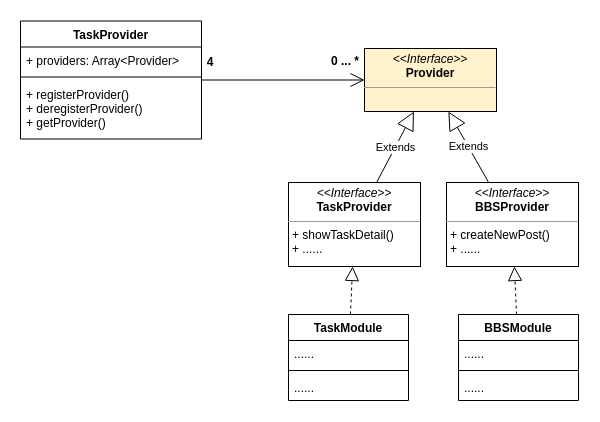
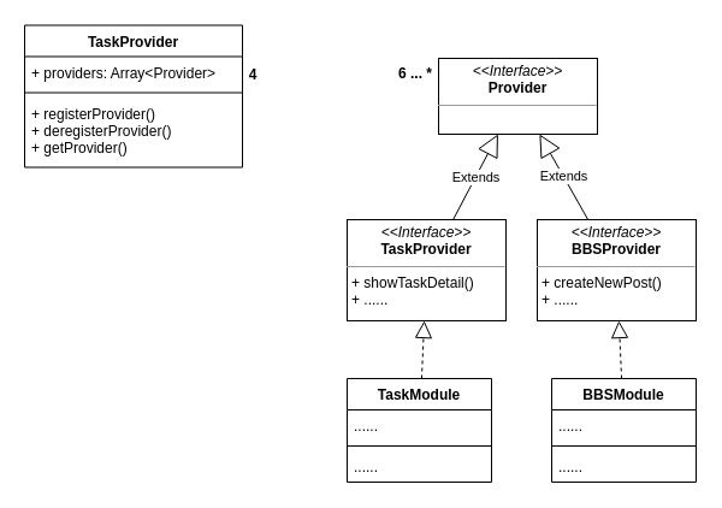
  <mxCell id="0" />
  <mxCell id="1" parent="0" />
  <mxCell id="2" value="&lt;p style=&quot;margin: 0px ; margin-top: 4px ; text-align: center&quot;&gt;&lt;i&gt;&amp;lt;&amp;lt;Interface&amp;gt;&amp;gt;&lt;/i&gt;&lt;br&gt;&lt;b&gt;TaskProvider&lt;/b&gt;&lt;/p&gt;&lt;hr size=&quot;1&quot;&gt;&lt;p style=&quot;margin: 0px ; margin-left: 4px&quot;&gt;+ showTaskDetail()&lt;/p&gt;&lt;p style=&quot;margin: 0px ; margin-left: 4px&quot;&gt;+ ......&lt;/p&gt;" style="verticalAlign=top;align=left;overflow=fill;fontSize=12;fontFamily=Helvetica;html=1;" vertex="1" parent="1"><mxGeometry x="288" y="182" width="132" height="84" as="geometry" /></mxCell>
  <mxCell id="3" value="&lt;p style=&quot;margin: 0px ; margin-top: 4px ; text-align: center&quot;&gt;&lt;i&gt;&amp;lt;&amp;lt;Interface&amp;gt;&amp;gt;&lt;/i&gt;&lt;br&gt;&lt;b&gt;BBSProvider&lt;/b&gt;&lt;/p&gt;&lt;hr size=&quot;1&quot;&gt;&lt;p style=&quot;margin: 0px ; margin-left: 4px&quot;&gt;+ createNewPost()&lt;/p&gt;&lt;p style=&quot;margin: 0px ; margin-left: 4px&quot;&gt;+ ......&lt;/p&gt;" style="verticalAlign=top;align=left;overflow=fill;fontSize=12;fontFamily=Helvetica;html=1;" vertex="1" parent="1"><mxGeometry x="446" y="182" width="132" height="84" as="geometry" /></mxCell>
- <mxCell id="4" value="&lt;p style=&quot;margin: 0px ; margin-top: 4px ; text-align: center&quot;&gt;&lt;i&gt;&amp;lt;&amp;lt;Interface&amp;gt;&amp;gt;&lt;/i&gt;&lt;br&gt;&lt;b&gt;Provider&lt;/b&gt;&lt;/p&gt;&lt;hr size=&quot;1&quot;&gt;&lt;p style=&quot;margin: 0px ; margin-left: 4px&quot;&gt;&lt;br&gt;&lt;/p&gt;" style="verticalAlign=top;align=left;overflow=fill;fontSize=12;fontFamily=Helvetica;html=1;fillColor=#fff2cc;" vertex="1" parent="1"><mxGeometry x="364" y="48" width="132" height="63" as="geometry" /></mxCell>
+ <mxCell id="4" value="&lt;p style=&quot;margin: 0px ; margin-top: 4px ; text-align: center&quot;&gt;&lt;i&gt;&amp;lt;&amp;lt;Interface&amp;gt;&amp;gt;&lt;/i&gt;&lt;br&gt;&lt;b&gt;Provider&lt;/b&gt;&lt;/p&gt;&lt;hr size=&quot;1&quot;&gt;&lt;p style=&quot;margin: 0px ; margin-left: 4px&quot;&gt;&lt;br&gt;&lt;/p&gt;" style="verticalAlign=top;align=left;overflow=fill;fontSize=12;fontFamily=Helvetica;html=1;" vertex="1" parent="1"><mxGeometry x="364" y="48" width="132" height="63" as="geometry" /></mxCell>
  <mxCell id="5" value="TaskProvider" style="swimlane;fontStyle=1;align=center;verticalAlign=top;childLayout=stackLayout;horizontal=1;startSize=26;horizontalStack=0;resizeParent=1;resizeParentMax=0;resizeLast=0;collapsible=1;marginBottom=0;" vertex="1" parent="1"><mxGeometry x="20" y="20.5" width="181" height="118" as="geometry" /></mxCell>
  <mxCell id="6" value="+ providers: Array&lt;Provider&gt;" style="text;strokeColor=none;fillColor=none;align=left;verticalAlign=top;spacingLeft=4;spacingRight=4;overflow=hidden;rotatable=0;points=[[0,0.5],[1,0.5]];portConstraint=eastwest;" vertex="1" parent="5"><mxGeometry y="26" width="181" height="26" as="geometry" /></mxCell>
  <mxCell id="7" value="" style="line;strokeWidth=1;fillColor=none;align=left;verticalAlign=middle;spacingTop=-1;spacingLeft=3;spacingRight=3;rotatable=0;labelPosition=right;points=[];portConstraint=eastwest;" vertex="1" parent="5"><mxGeometry y="52" width="181" height="8" as="geometry" /></mxCell>
  <mxCell id="8" value="+ registerProvider()&#10;+ deregisterProvider()&#10;+ getProvider()&#10;" style="text;strokeColor=none;fillColor=none;align=left;verticalAlign=top;spacingLeft=4;spacingRight=4;overflow=hidden;rotatable=0;points=[[0,0.5],[1,0.5]];portConstraint=eastwest;" vertex="1" parent="5"><mxGeometry y="60" width="181" height="58" as="geometry" /></mxCell>
- <mxCell id="9" value="" style="endArrow=open;endFill=1;endSize=12;html=1;rounded=0;" edge="1" parent="1" source="5" target="4"><mxGeometry width="160" relative="1" as="geometry"><mxPoint x="199" y="138" as="sourcePoint" /><mxPoint x="359" y="138" as="targetPoint" /></mxGeometry></mxCell>
- <mxCell id="10" value="0 ... *" style="text;align=center;fontStyle=1;verticalAlign=middle;spacingLeft=3;spacingRight=3;strokeColor=none;rotatable=0;points=[[0,0.5],[1,0.5]];portConstraint=eastwest;" vertex="1" parent="1"><mxGeometry x="305" y="46.5" width="80" height="26" as="geometry" /></mxCell>
+ <mxCell id="10" value="6 ... *" style="text;align=center;fontStyle=1;verticalAlign=middle;spacingLeft=3;spacingRight=3;strokeColor=none;rotatable=0;points=[[0,0.5],[1,0.5]];portConstraint=eastwest;" vertex="1" parent="1"><mxGeometry x="305" y="46.5" width="80" height="26" as="geometry" /></mxCell>
  <mxCell id="11" value="4" style="text;align=center;fontStyle=1;verticalAlign=middle;spacingLeft=3;spacingRight=3;strokeColor=none;rotatable=0;points=[[0,0.5],[1,0.5]];portConstraint=eastwest;" vertex="1" parent="1"><mxGeometry x="170" y="48" width="80" height="26" as="geometry" /></mxCell>
  <mxCell id="12" value="TaskModule" style="swimlane;fontStyle=1;align=center;verticalAlign=top;childLayout=stackLayout;horizontal=1;startSize=26;horizontalStack=0;resizeParent=1;resizeParentMax=0;resizeLast=0;collapsible=1;marginBottom=0;" vertex="1" parent="1"><mxGeometry x="288" y="314" width="120" height="86" as="geometry"><mxRectangle x="411" y="692" width="95" height="26" as="alternateBounds" /></mxGeometry></mxCell>
  <mxCell id="13" value="......" style="text;strokeColor=none;fillColor=none;align=left;verticalAlign=top;spacingLeft=4;spacingRight=4;overflow=hidden;rotatable=0;points=[[0,0.5],[1,0.5]];portConstraint=eastwest;" vertex="1" parent="12"><mxGeometry y="26" width="120" height="26" as="geometry" /></mxCell>
  <mxCell id="14" value="" style="line;strokeWidth=1;fillColor=none;align=left;verticalAlign=middle;spacingTop=-1;spacingLeft=3;spacingRight=3;rotatable=0;labelPosition=right;points=[];portConstraint=eastwest;" vertex="1" parent="12"><mxGeometry y="52" width="120" height="8" as="geometry" /></mxCell>
  <mxCell id="15" value="......" style="text;strokeColor=none;fillColor=none;align=left;verticalAlign=top;spacingLeft=4;spacingRight=4;overflow=hidden;rotatable=0;points=[[0,0.5],[1,0.5]];portConstraint=eastwest;" vertex="1" parent="12"><mxGeometry y="60" width="120" height="26" as="geometry" /></mxCell>
  <mxCell id="16" value="BBSModule" style="swimlane;fontStyle=1;align=center;verticalAlign=top;childLayout=stackLayout;horizontal=1;startSize=26;horizontalStack=0;resizeParent=1;resizeParentMax=0;resizeLast=0;collapsible=1;marginBottom=0;" vertex="1" parent="1"><mxGeometry x="458" y="314" width="120" height="86" as="geometry" /></mxCell>
  <mxCell id="17" value="......" style="text;strokeColor=none;fillColor=none;align=left;verticalAlign=top;spacingLeft=4;spacingRight=4;overflow=hidden;rotatable=0;points=[[0,0.5],[1,0.5]];portConstraint=eastwest;" vertex="1" parent="16"><mxGeometry y="26" width="120" height="26" as="geometry" /></mxCell>
  <mxCell id="18" value="" style="line;strokeWidth=1;fillColor=none;align=left;verticalAlign=middle;spacingTop=-1;spacingLeft=3;spacingRight=3;rotatable=0;labelPosition=right;points=[];portConstraint=eastwest;" vertex="1" parent="16"><mxGeometry y="52" width="120" height="8" as="geometry" /></mxCell>
  <mxCell id="19" value="......" style="text;strokeColor=none;fillColor=none;align=left;verticalAlign=top;spacingLeft=4;spacingRight=4;overflow=hidden;rotatable=0;points=[[0,0.5],[1,0.5]];portConstraint=eastwest;" vertex="1" parent="16"><mxGeometry y="60" width="120" height="26" as="geometry" /></mxCell>
  <mxCell id="20" value="" style="endArrow=block;dashed=1;endFill=0;endSize=12;html=1;rounded=0;" edge="1" parent="1" source="12" target="2"><mxGeometry width="160" relative="1" as="geometry"><mxPoint x="386.09" y="192" as="sourcePoint" /><mxPoint x="423.433" y="121" as="targetPoint" /></mxGeometry></mxCell>
  <mxCell id="21" value="" style="endArrow=block;dashed=1;endFill=0;endSize=12;html=1;rounded=0;" edge="1" parent="1" source="16" target="3"><mxGeometry width="160" relative="1" as="geometry"><mxPoint x="359.94" y="324" as="sourcePoint" /><mxPoint x="362.105" y="276" as="targetPoint" /></mxGeometry></mxCell>
  <mxCell id="22" value="Extends" style="endArrow=block;endSize=16;endFill=0;html=1;rounded=0;" edge="1" parent="1" source="2" target="4"><mxGeometry width="160" relative="1" as="geometry"><mxPoint x="258" y="197" as="sourcePoint" /><mxPoint x="418" y="197" as="targetPoint" /></mxGeometry></mxCell>
  <mxCell id="23" value="Extends" style="endArrow=block;endSize=16;endFill=0;html=1;rounded=0;" edge="1" parent="1" source="3" target="4"><mxGeometry width="160" relative="1" as="geometry"><mxPoint x="386.09" y="192" as="sourcePoint" /><mxPoint x="423.433" y="121" as="targetPoint" /></mxGeometry></mxCell>
